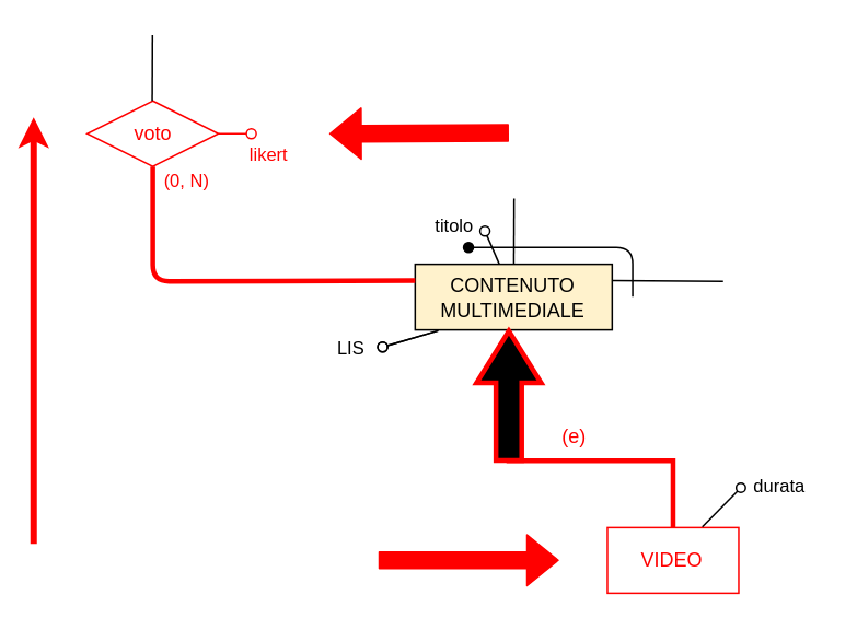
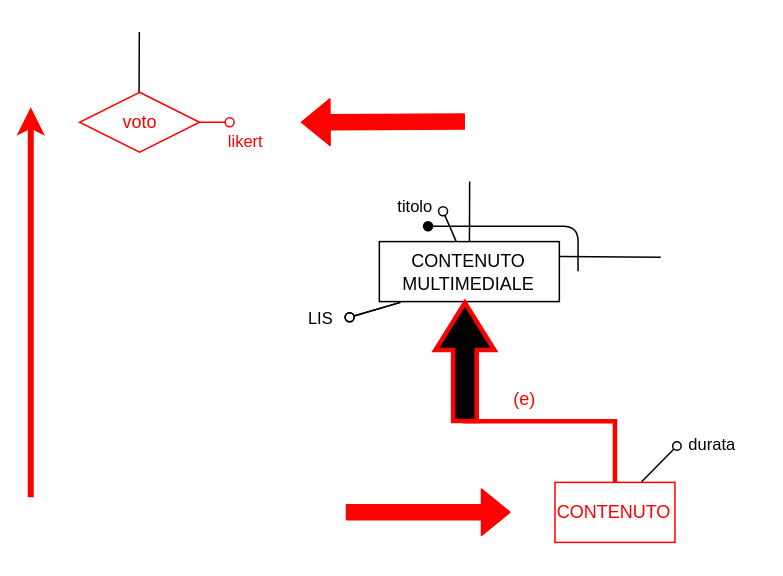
  <mxCell id="0" />
  <mxCell id="1" parent="0" />
  <mxCell id="2" value="" style="edgeStyle=none;html=1;endArrow=none;endFill=0;" parent="1" target="4" edge="1"><mxGeometry x="-0.478" y="20" relative="1" as="geometry"><mxPoint as="offset" /><mxPoint x="312.608" y="120.451" as="sourcePoint" /></mxGeometry></mxCell>
  <mxCell id="3" style="edgeStyle=none;html=1;exitX=1;exitY=0.25;exitDx=0;exitDy=0;endArrow=none;endFill=0;" parent="1" source="4" edge="1"><mxGeometry relative="1" as="geometry"><mxPoint x="440" y="171" as="targetPoint" /><Array as="points" /></mxGeometry></mxCell>
- <mxCell id="4" value="CONTENUTO&lt;br&gt;MULTIMEDIALE" style="rounded=0;whiteSpace=wrap;html=1;strokeColor=#000000;fillColor=#fff2cc;" parent="1" vertex="1"><mxGeometry x="252.39" y="160.57" width="120" height="40" as="geometry" /></mxCell>
+ <mxCell id="4" value="CONTENUTO&lt;br&gt;MULTIMEDIALE" style="rounded=0;whiteSpace=wrap;html=1;strokeColor=#000000;" parent="1" vertex="1"><mxGeometry x="252.39" y="160.57" width="120" height="40" as="geometry" /></mxCell>
  <mxCell id="5" value="" style="endArrow=oval;html=1;fillStyle=auto;strokeWidth=1;startSize=6;endSize=6;fillColor=#000000;startArrow=none;startFill=0;endFill=0;" parent="1" source="4" edge="1"><mxGeometry width="50" height="50" relative="1" as="geometry"><mxPoint x="338.93" y="137.007" as="sourcePoint" /><mxPoint x="294.87" y="140.35" as="targetPoint" /></mxGeometry></mxCell>
  <mxCell id="6" value="titolo" style="edgeLabel;html=1;align=center;verticalAlign=middle;resizable=0;points=[];" parent="5" vertex="1" connectable="0"><mxGeometry x="0.479" y="1" relative="1" as="geometry"><mxPoint x="-21" y="-10" as="offset" /></mxGeometry></mxCell>
  <mxCell id="7" value="" style="endArrow=oval;html=1;fillStyle=auto;strokeWidth=1;startSize=6;endSize=6;fillColor=#000000;startArrow=none;startFill=0;endFill=0;exitX=0.117;exitY=1.013;exitDx=0;exitDy=0;exitPerimeter=0;" parent="1" source="4" edge="1"><mxGeometry width="50" height="50" relative="1" as="geometry"><mxPoint x="270.098" y="231.57" as="sourcePoint" /><mxPoint x="232.58" y="211" as="targetPoint" /></mxGeometry></mxCell>
  <mxCell id="8" value="LIS" style="edgeLabel;html=1;align=center;verticalAlign=middle;resizable=0;points=[];" parent="7" vertex="1" connectable="0"><mxGeometry x="0.479" y="1" relative="1" as="geometry"><mxPoint x="-29" y="2" as="offset" /></mxGeometry></mxCell>
  <mxCell id="9" value="" style="endArrow=oval;html=1;fillStyle=auto;strokeWidth=1;startSize=6;endSize=6;fillColor=#000000;startArrow=none;startFill=0;endFill=1;" parent="1" edge="1"><mxGeometry width="50" height="50" relative="1" as="geometry"><mxPoint x="384.87" y="180.35" as="sourcePoint" /><mxPoint x="284.87" y="150.35" as="targetPoint" /><Array as="points"><mxPoint x="384.87" y="150.35" /></Array></mxGeometry></mxCell>
- <mxCell id="10" style="edgeStyle=none;jumpStyle=arc;html=1;exitX=0.5;exitY=1;exitDx=0;exitDy=0;entryX=0;entryY=0.25;entryDx=0;entryDy=0;endArrow=none;endFill=0;strokeColor=#FF0000;strokeWidth=3;" parent="1" source="12" target="4" edge="1"><mxGeometry relative="1" as="geometry"><Array as="points"><mxPoint x="92.58" y="171" /></Array></mxGeometry></mxCell>
- <mxCell id="11" value="&lt;font color=&quot;#ff0000&quot;&gt;(0, N)&lt;/font&gt;" style="edgeLabel;html=1;align=center;verticalAlign=middle;resizable=0;points=[];strokeColor=#FF0000;" parent="10" vertex="1" connectable="0"><mxGeometry x="-0.9" relative="1" as="geometry"><mxPoint x="20" y="-2" as="offset" /></mxGeometry></mxCell>
  <mxCell id="12" value="&lt;font color=&quot;#ff0000&quot;&gt;voto&lt;/font&gt;" style="rhombus;whiteSpace=wrap;html=1;strokeColor=#FF0000;" parent="1" vertex="1"><mxGeometry x="52.57" y="61" width="80" height="40" as="geometry" /></mxCell>
  <mxCell id="13" value="" style="endArrow=oval;html=1;fillStyle=auto;strokeWidth=1;startSize=6;endSize=6;fillColor=#000000;startArrow=none;startFill=0;endFill=0;strokeColor=#FF0000;" parent="1" source="12" edge="1"><mxGeometry width="50" height="50" relative="1" as="geometry"><mxPoint x="222.57" y="289.163" as="sourcePoint" /><mxPoint x="152.58" y="81" as="targetPoint" /></mxGeometry></mxCell>
  <mxCell id="14" value="&lt;font color=&quot;#ff0000&quot;&gt;likert&lt;/font&gt;" style="edgeLabel;html=1;align=center;verticalAlign=middle;resizable=0;points=[];strokeColor=#FF0000;" parent="13" vertex="1" connectable="0"><mxGeometry x="0.479" y="1" relative="1" as="geometry"><mxPoint x="15" y="13" as="offset" /></mxGeometry></mxCell>
  <mxCell id="15" value="" style="edgeStyle=none;html=1;endArrow=none;endFill=0;" parent="1" edge="1"><mxGeometry x="-0.478" y="20" relative="1" as="geometry"><mxPoint as="offset" /><mxPoint x="92.368" y="20.881" as="sourcePoint" /><mxPoint x="92.222" y="61" as="targetPoint" /></mxGeometry></mxCell>
  <mxCell id="16" value="" style="endArrow=oval;html=1;fillStyle=auto;strokeWidth=1;startSize=6;endSize=6;fillColor=#000000;startArrow=none;startFill=0;endFill=0;exitX=0.117;exitY=1.013;exitDx=0;exitDy=0;exitPerimeter=0;" parent="1" edge="1"><mxGeometry width="50" height="50" relative="1" as="geometry"><mxPoint x="266.43" y="201.09" as="sourcePoint" /><mxPoint x="232.58" y="211" as="targetPoint" /></mxGeometry></mxCell>
  <mxCell id="17" value="LIS" style="edgeLabel;html=1;align=center;verticalAlign=middle;resizable=0;points=[];" parent="16" vertex="1" connectable="0"><mxGeometry x="0.479" y="1" relative="1" as="geometry"><mxPoint x="-29" y="2" as="offset" /></mxGeometry></mxCell>
  <mxCell id="18" style="edgeStyle=elbowEdgeStyle;elbow=vertical;html=1;exitX=0.5;exitY=1;exitDx=0;exitDy=0;entryX=0.5;entryY=0;entryDx=0;entryDy=0;endArrow=none;endFill=0;rounded=0;jumpStyle=arc;strokeColor=#FF0000;strokeWidth=3;" parent="1" target="19" edge="1"><mxGeometry relative="1" as="geometry"><mxPoint x="309.48" y="200.57" as="sourcePoint" /><Array as="points"><mxPoint x="360.02" y="280.35" /></Array></mxGeometry></mxCell>
- <mxCell id="19" value="&lt;font color=&quot;#ff0000&quot;&gt;VIDEO&lt;/font&gt;" style="whiteSpace=wrap;html=1;strokeColor=#FF0000;" parent="1" vertex="1"><mxGeometry x="369.48" y="321.09" width="80" height="40" as="geometry" /></mxCell>
+ <mxCell id="19" value="&lt;font color=&quot;#ff0000&quot;&gt;CONTENUTO&lt;/font&gt;" style="whiteSpace=wrap;html=1;strokeColor=#FF0000;" parent="1" vertex="1"><mxGeometry x="369.48" y="321.09" width="80" height="40" as="geometry" /></mxCell>
  <mxCell id="20" value="" style="shape=singleArrow;whiteSpace=wrap;html=1;arrowWidth=0.4;arrowSize=0.4;rotation=-90;fillColor=#000000;strokeColor=#FF0000;strokeWidth=3;" parent="1" vertex="1"><mxGeometry x="270" y="221.08" width="78.91" height="39.32" as="geometry" /></mxCell>
  <mxCell id="21" value="&lt;font color=&quot;#ff0000&quot;&gt;(e)&lt;/font&gt;" style="text;html=1;align=center;verticalAlign=middle;resizable=0;points=[];autosize=1;strokeColor=none;fillColor=none;" parent="1" vertex="1"><mxGeometry x="329.48" y="250.61" width="40" height="30" as="geometry" /></mxCell>
  <mxCell id="22" value="" style="endArrow=none;html=1;strokeColor=#000000;entryX=0;entryY=1;entryDx=0;entryDy=0;" parent="1" target="23" edge="1"><mxGeometry width="50" height="50" relative="1" as="geometry"><mxPoint x="427.28" y="320.61" as="sourcePoint" /><mxPoint x="449.09" y="301" as="targetPoint" /></mxGeometry></mxCell>
  <mxCell id="23" value="" style="ellipse;whiteSpace=wrap;html=1;aspect=fixed;strokeColor=#000000;" parent="1" vertex="1"><mxGeometry x="447.94" y="294.04" width="5.67" height="5.67" as="geometry" /></mxCell>
  <mxCell id="24" value="&lt;font style=&quot;font-size: 11px;&quot;&gt;durata&lt;/font&gt;" style="text;html=1;align=center;verticalAlign=middle;resizable=0;points=[];autosize=1;strokeColor=none;fillColor=none;" parent="1" vertex="1"><mxGeometry x="449.48" y="280.61" width="50" height="30" as="geometry" /></mxCell>
  <mxCell id="25" value="" style="shape=flexArrow;endArrow=classic;html=1;strokeColor=#FF0000;fontColor=#FF0000;fillColor=#FF0000;" parent="1" edge="1"><mxGeometry width="50" height="50" relative="1" as="geometry"><mxPoint x="230" y="341" as="sourcePoint" /><mxPoint x="340" y="341" as="targetPoint" /></mxGeometry></mxCell>
  <mxCell id="26" value="" style="endArrow=classic;html=1;strokeColor=#FF0000;fontColor=#FF0000;fillColor=#FF0000;strokeWidth=4;" parent="1" edge="1"><mxGeometry width="50" height="50" relative="1" as="geometry"><mxPoint x="20" y="331" as="sourcePoint" /><mxPoint x="20" y="71" as="targetPoint" /></mxGeometry></mxCell>
  <mxCell id="27" value="" style="shape=flexArrow;endArrow=classic;html=1;strokeColor=#FF0000;fontColor=#FF0000;fillColor=#FF0000;" parent="1" edge="1"><mxGeometry width="50" height="50" relative="1" as="geometry"><mxPoint x="309.48" y="80.58" as="sourcePoint" /><mxPoint x="200" y="81" as="targetPoint" /></mxGeometry></mxCell>
